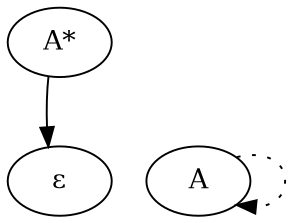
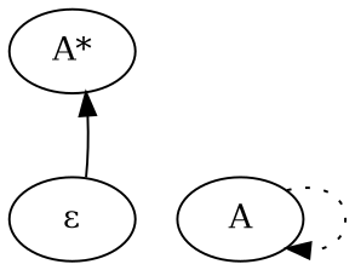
  digraph {
    "A*"
    "&epsilon;"
    A
    subgraph sub_1 {
      rank=min
      "A*"
    }
-   "A*" -> "&epsilon;"
+   "&epsilon;" -> "A*"
    A -> A [style=dotted]
  }
